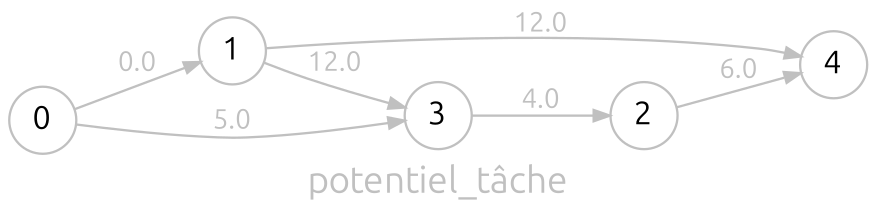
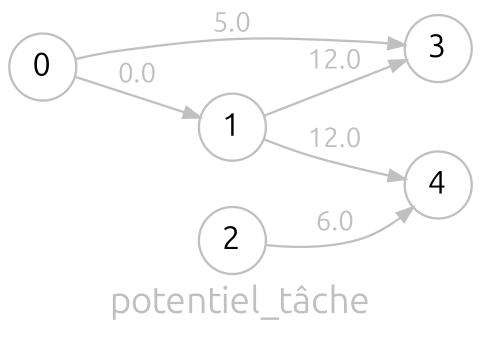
  digraph {
    fontcolor=grey
    fontname=Ubuntu
    fontsize=16
    label="potentiel_tâche"
    rankdir=LR
    node [color=grey fillcolor="#ffffff" fixedsize=true fontname=Ubuntu fontsize=14 shape=circle style=filled]
    edge [arrowsize=0.7 color=grey fontcolor=grey fontname=Ubuntu fontsize=12]
    0 [width=0.4]
    1 [width=0.4]
    3 [width=0.4]
    4 [width=0.4]
    2 [width=0.4]
    0 -> 1 [label=0.0]
    0 -> 3 [label=5.0]
    1 -> 3 [label=12.0]
    1 -> 4 [label=12.0]
-   3 -> 2 [label=4.0]
    2 -> 4 [label=6.0]
  }
